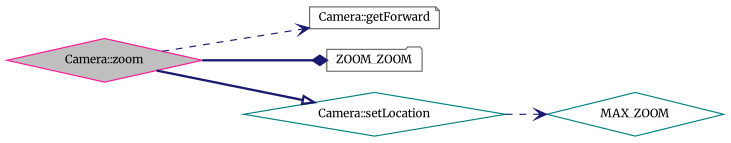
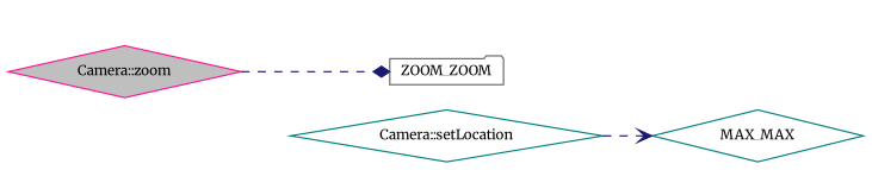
  digraph {
    fontname=Merriweather
    rankdir=LR
    node [color=gray40 fillcolor=white fontname=Merriweather fontsize=10 shape=diamond style=filled]
    edge [arrowhead=vee color=midnightblue fontname=Merriweather fontsize=10 labelfontname=Helvetica labelfontsize=10 style=dashed]
    n1 [color=deeppink fillcolor=grey75 fontcolor=black height=0.2 label="Camera::zoom" width=0.4]
-   n2 [height=0.2 label="Camera::getForward" shape=note width=0.4]
    n3 [height=0.2 label=ZOOM_ZOOM shape=folder width=0.4]
    n4 [color=teal height=0.2 label="Camera::setLocation" width=0.4]
-   n5 [color=teal height=0.2 label=MAX_ZOOM width=0.4]
-   n1 -> n2
-   n1 -> n3 [arrowhead=diamond style=bold]
-   n1 -> n4 [arrowhead=onormal style=bold]
+   n5 [color=teal height=0.2 label=MAX_MAX width=0.4]
+   n1 -> n3 [arrowhead=diamond]
    n4 -> n5
  }
